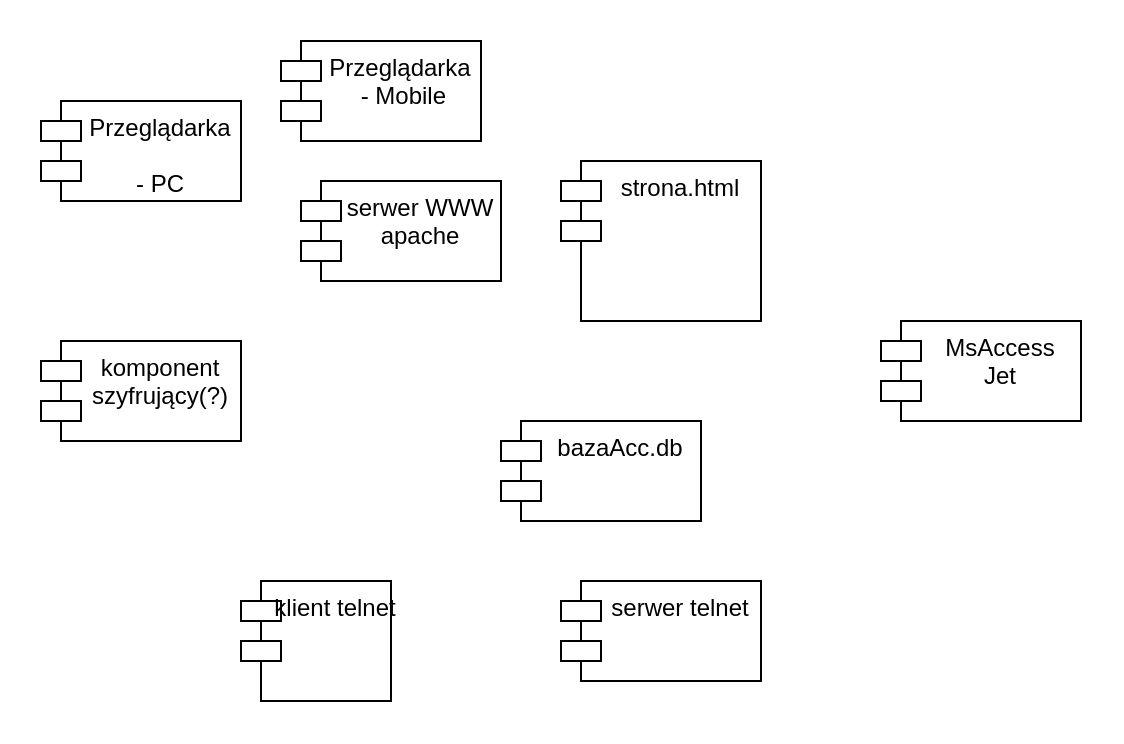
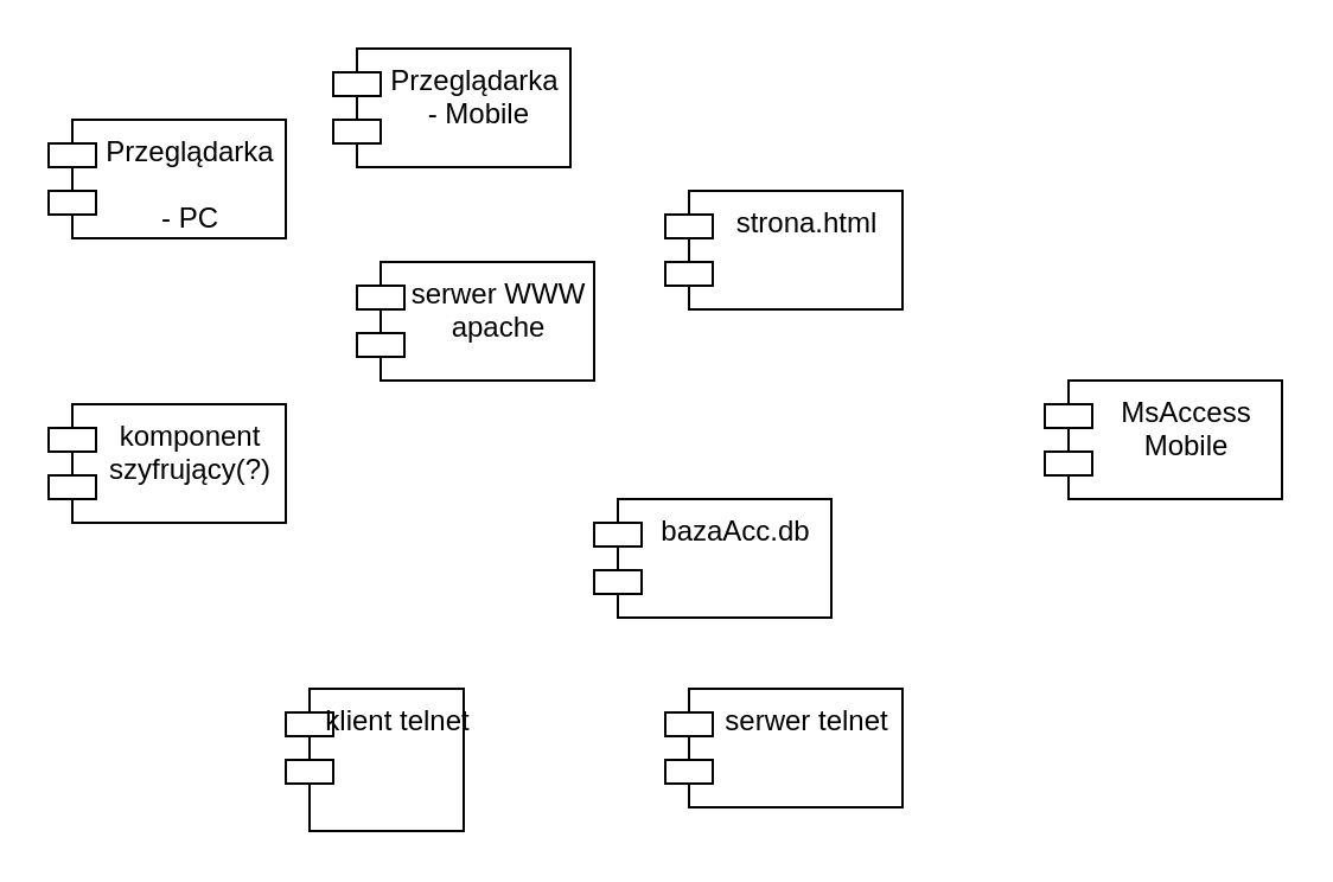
  <mxCell id="0" />
  <mxCell id="1" parent="0" />
  <mxCell id="2" value="Przeglądarka &#10;&#10;- PC&#10;&#10;" style="shape=module;align=left;spacingLeft=20;align=center;verticalAlign=top;" vertex="1" parent="1"><mxGeometry x="20" y="50" width="100" height="50" as="geometry" /></mxCell>
- <mxCell id="3" value="strona.html&#10;" style="shape=module;align=left;spacingLeft=20;align=center;verticalAlign=top;" vertex="1" parent="1"><mxGeometry x="280" y="80" width="100" height="80" as="geometry" /></mxCell>
- <mxCell id="4" value="serwer WWW&#10;apache &#10;&#10;" style="shape=module;align=left;spacingLeft=20;align=center;verticalAlign=top;" vertex="1" parent="1"><mxGeometry x="150" y="90" width="100" height="50" as="geometry" /></mxCell>
+ <mxCell id="3" value="strona.html&#10;" style="shape=module;align=left;spacingLeft=20;align=center;verticalAlign=top;" vertex="1" parent="1"><mxGeometry x="280" y="80" width="100" height="50" as="geometry" /></mxCell>
+ <mxCell id="4" value="serwer WWW&#10;apache &#10;&#10;" style="shape=module;align=left;spacingLeft=20;align=center;verticalAlign=top;" vertex="1" parent="1"><mxGeometry x="150" y="110" width="100" height="50" as="geometry" /></mxCell>
  <mxCell id="5" value="Przeglądarka&#10; - Mobile&#10;" style="shape=module;align=left;spacingLeft=20;align=center;verticalAlign=top;" vertex="1" parent="1"><mxGeometry x="140" y="20" width="100" height="50" as="geometry" /></mxCell>
  <mxCell id="6" value="komponent&#10;szyfrujący(?)" style="shape=module;align=left;spacingLeft=20;align=center;verticalAlign=top;" vertex="1" parent="1"><mxGeometry x="20" y="170" width="100" height="50" as="geometry" /></mxCell>
  <mxCell id="7" value="bazaAcc.db" style="shape=module;align=left;spacingLeft=20;align=center;verticalAlign=top;" vertex="1" parent="1"><mxGeometry x="250" y="210" width="100" height="50" as="geometry" /></mxCell>
- <mxCell id="8" value="MsAccess&#10;Jet&#10;" style="shape=module;align=left;spacingLeft=20;align=center;verticalAlign=top;" vertex="1" parent="1"><mxGeometry x="440" y="160" width="100" height="50" as="geometry" /></mxCell>
+ <mxCell id="8" value="MsAccess&#10;Mobile&#10;" style="shape=module;align=left;spacingLeft=20;align=center;verticalAlign=top;" vertex="1" parent="1"><mxGeometry x="440" y="160" width="100" height="50" as="geometry" /></mxCell>
  <mxCell id="9" value="klient telnet&#10;" style="shape=module;align=left;spacingLeft=20;align=center;verticalAlign=top;" vertex="1" parent="1"><mxGeometry x="120" y="290" width="75" height="60" as="geometry" /></mxCell>
  <mxCell id="10" value="serwer telnet&#10;" style="shape=module;align=left;spacingLeft=20;align=center;verticalAlign=top;" vertex="1" parent="1"><mxGeometry x="280" y="290" width="100" height="50" as="geometry" /></mxCell>
